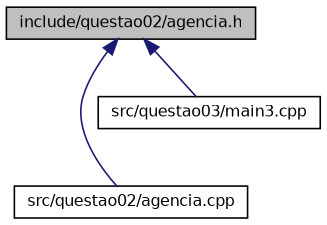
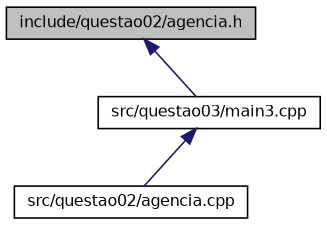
  digraph {
    node [color=black fillcolor=white fontname=Helvetica fontsize=10 shape=record style=filled]
    edge [color=midnightblue dir=back fontname=Helvetica fontsize=10 labelfontname=Helvetica labelfontsize=10 style=solid]
    n1 [fillcolor=grey75 fontcolor=black height=0.2 label="include/questao02/agencia.h" width=0.4]
    n2 [height=0.2 label="src/questao02/agencia.cpp" width=0.4]
    n3 [height=0.2 label="src/questao03/main3.cpp" width=0.4]
-   n1 -> n2
+   n3 -> n2
    n1 -> n3
  }
